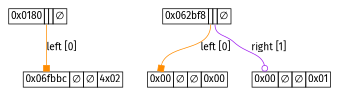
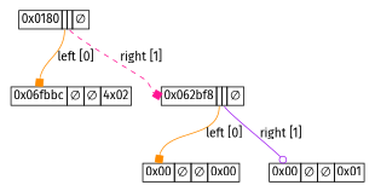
  digraph {
    fontname="Fira Sans"
    node [fontname="Fira Sans" shape=none]
    edge [arrowhead=box color=darkorange fontname="Fira Sans" headport=bp style=solid tailport=left]
    n1 [label=<<table border="0" cellspacing="0" cellborder="1"><tr><td port="bp">0x0180</td><td port="left"></td><td port="right"></td><td>∅</td></tr></table>>]
    n2 [label=<<table border="0" cellspacing="0" cellborder="1"><tr><td port="bp">0x06fbbc</td><td port="left">∅</td><td port="right">∅</td><td>4x02</td></tr></table>>]
    n3 [label=<<table border="0" cellspacing="0" cellborder="1"><tr><td port="bp">0x062bf8</td><td port="left"></td><td port="right"></td><td>∅</td></tr></table>>]
    n4 [label=<<table border="0" cellspacing="0" cellborder="1"><tr><td  port="bp">0x00</td><td port="left">∅</td><td port="right">∅</td><td>0x00</td></tr></table>>]
    n5 [label=<<table border="0" cellspacing="0" cellborder="1"><tr><td port="bp">0x00</td><td port="left">∅</td><td port="right">∅</td><td>0x01</td></tr></table>>]
    n1 -> n2 [label="left [0]"]
+   n1 -> n3 [color=deeppink label="right [1]" style=dashed tailport=right]
    n3 -> n4 [label="left [0]"]
    n3 -> n5 [arrowhead=odot color=purple label="right [1]" tailport=right]
  }
